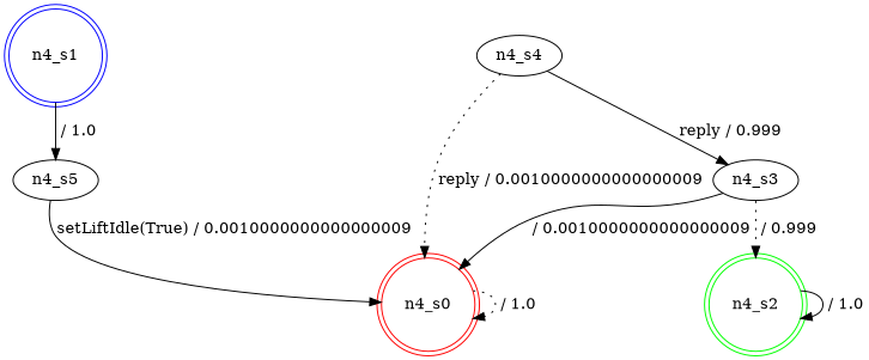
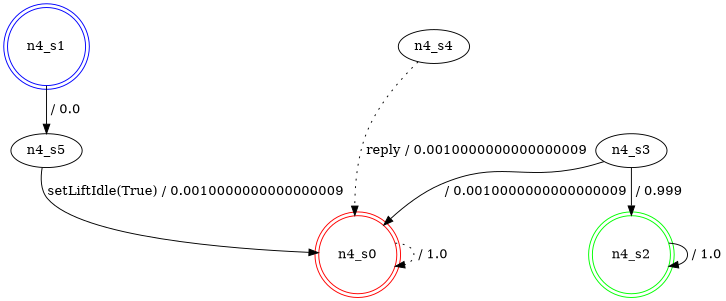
  digraph {
    n1 [color=red label=n4_s0 shape=doublecircle]
    n2 [color=blue label=n4_s1 shape=doublecircle]
    n3 [label=n4_s5]
    n4 [color=green label=n4_s2 shape=doublecircle]
    n5 [label=n4_s3]
    n6 [label=n4_s4]
    n1 -> n1 [label=" / 1.0" style=dotted]
-   n2 -> n3 [label=" / 1.0"]
+   n2 -> n3 [label=" / 0.0"]
    n3 -> n1 [label="setLiftIdle(True) / 0.0010000000000000009" style=solid]
    n4 -> n4 [label=" / 1.0"]
    n5 -> n1 [label=" / 0.0010000000000000009" style=solid]
-   n5 -> n4 [label=" / 0.999" style=dotted]
+   n5 -> n4 [label=" / 0.999"]
    n6 -> n1 [label="reply / 0.0010000000000000009" style=dotted]
-   n6 -> n5 [label="reply / 0.999"]
  }
